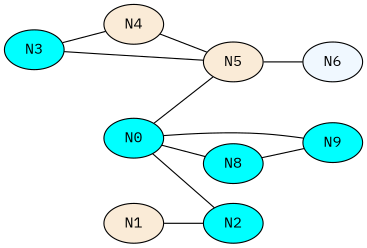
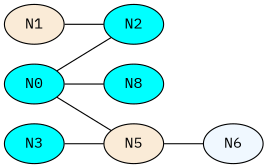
  graph {
    fontname="IBM Plex Mono"
    rankdir=LR
    node [fillcolor="#00FFFF" fontname="IBM Plex Mono" style=filled]
    edge [fontname="IBM Plex Mono"]
    N6 [fillcolor="#F0F8FF"]
    N2
-   N4 [fillcolor="#FAEBD7"]
    N5 [fillcolor="#FAEBD7"]
    N0
    N1 [fillcolor="#FAEBD7"]
    N3
    N8
-   N9
    subgraph sub_1 {
      N6
    }
    subgraph sub_2 {
      N2
-     N4
      N5
    }
    subgraph sub_3 {
      N0
      N1
      N3
      N8
-     N9
    }
-   N4 -- N5
    N5 -- N6
    N0 -- N2
    N0 -- N5
    N0 -- N8
-   N0 -- N9
    N1 -- N2
-   N3 -- N4
    N3 -- N5
-   N8 -- N9
  }
